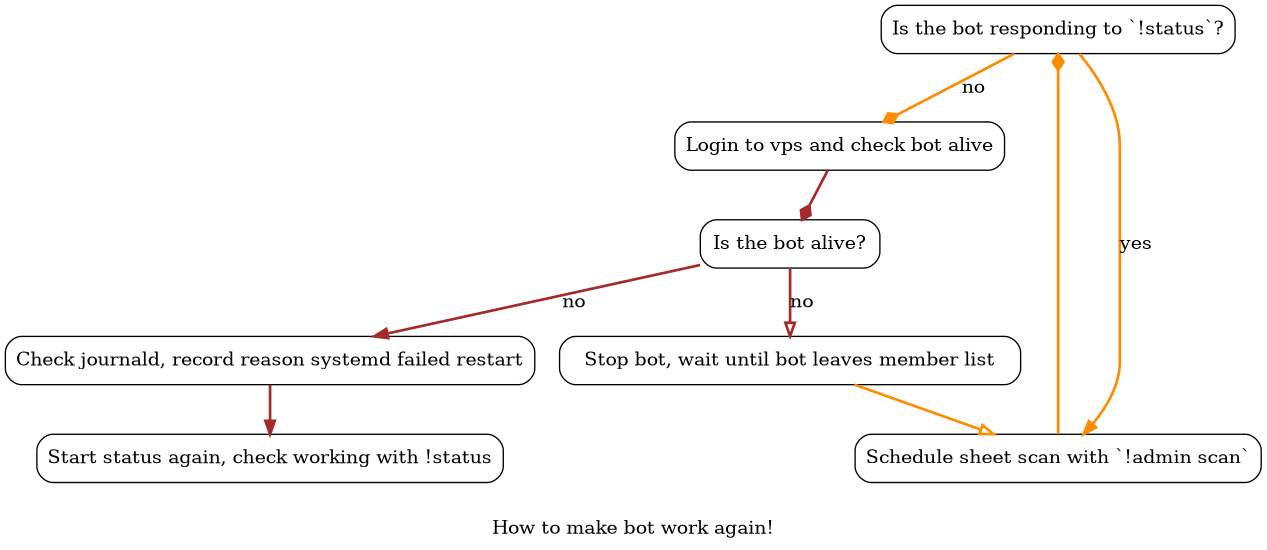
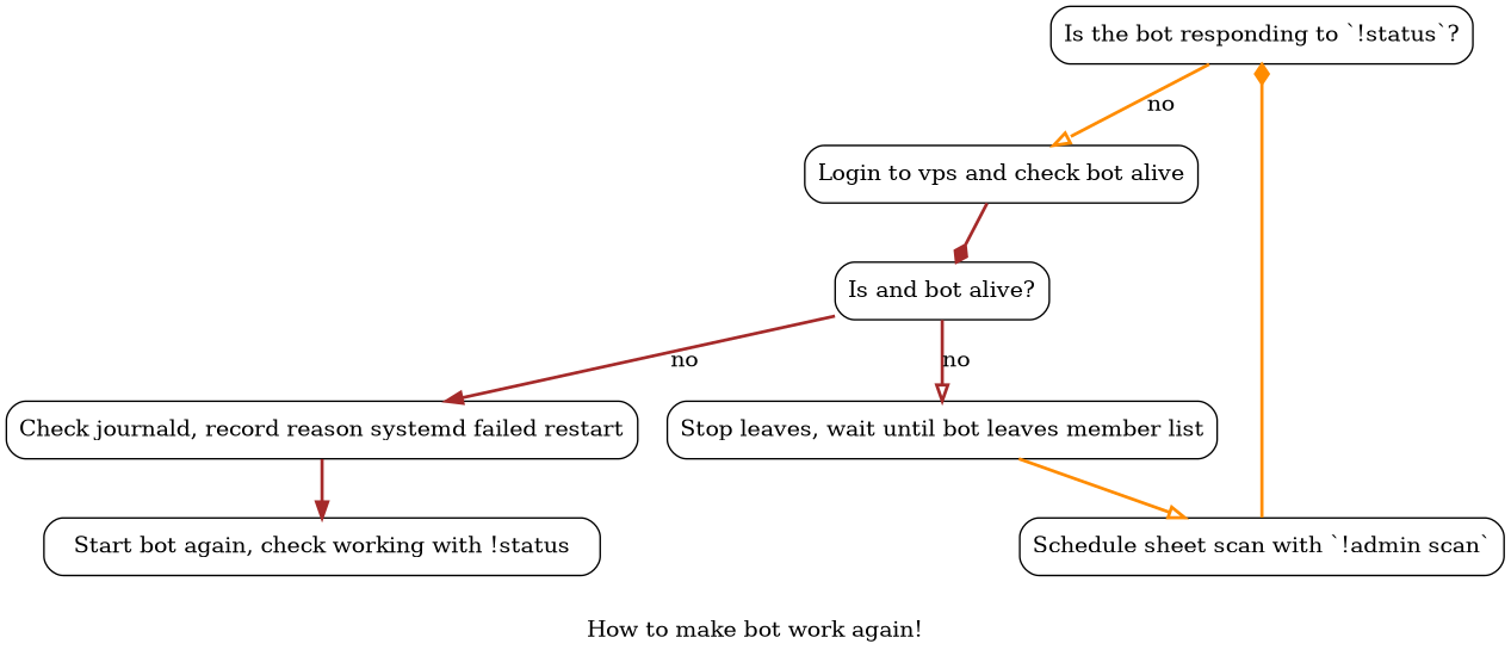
  digraph {
    label="How to make bot work again!"
    node [shape=box style=rounded]
    edge [arrowhead=normal color=darkorange style=bold]
    n1 [label="Is the bot responding to `!status`?"]
    n2 [label="Schedule sheet scan with `!admin scan`"]
    n3 [label="Login to vps and check bot alive"]
-   n4 [label="Is the bot alive?"]
+   n4 [label="Is and bot alive?"]
    n5 [label="Check journald, record reason systemd failed restart"]
-   n6 [label="Stop bot, wait until bot leaves member list"]
-   n7 [label="Start status again, check working with !status"]
-   n1 -> n2 [label=yes]
-   n1 -> n3 [arrowhead=diamond label=no]
+   n6 [label="Stop leaves, wait until bot leaves member list"]
+   n7 [label="Start bot again, check working with !status"]
+   n1 -> n3 [arrowhead=onormal label=no]
    n2 -> n1 [arrowhead=diamond]
    n3 -> n4 [arrowhead=diamond color=brown]
    n4 -> n5 [color=brown label=no]
    n4 -> n6 [arrowhead=onormal color=brown label=no]
    n5 -> n7 [color=brown]
    n6 -> n2 [arrowhead=onormal]
  }
